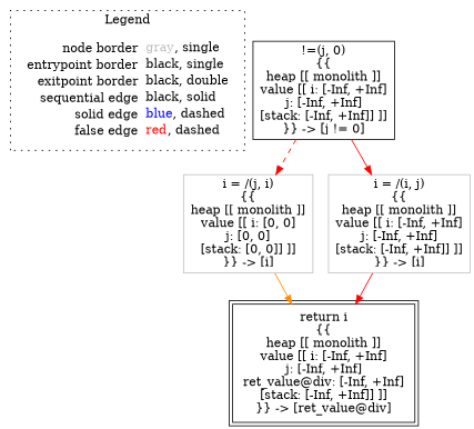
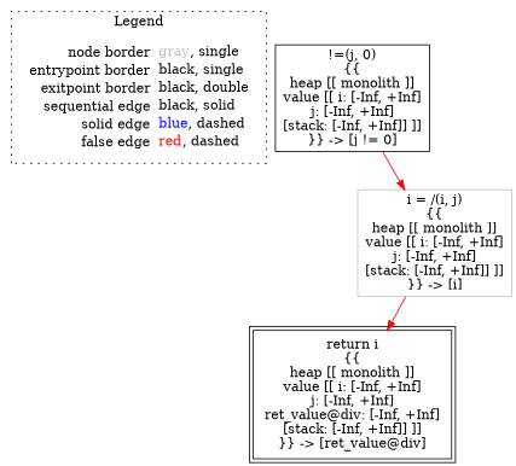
  digraph {
    node [shape=rect color=black]
    edge [arrowhead=normal color=red]
    n1 [label=<<table border="0" cellpadding="2" cellspacing="0" cellborder="0"><tr><td align="right">node border&nbsp;</td><td align="left"><font color="gray">gray</font>, single</td></tr><tr><td align="right">entrypoint border&nbsp;</td><td align="left"><font color="black">black</font>, single</td></tr><tr><td align="right">exitpoint border&nbsp;</td><td align="left"><font color="black">black</font>, double</td></tr><tr><td align="right">sequential edge&nbsp;</td><td align="left"><font color="black">black</font>, solid</td></tr><tr><td align="right">solid edge&nbsp;</td><td align="left"><font color="blue">blue</font>, dashed</td></tr><tr><td align="right">false edge&nbsp;</td><td align="left"><font color="red">red</font>, dashed</td></tr></table>> shape=plaintext color=""]
    n2 [label=<!=(j, 0)<BR/>{{<BR/>heap [[ monolith ]]<BR/>value [[ i: [-Inf, +Inf]<BR/>j: [-Inf, +Inf]<BR/>[stack: [-Inf, +Inf]] ]]<BR/>}} -&gt; [j != 0]>]
-   n3 [color=gray label=<i = /(j, i)<BR/>{{<BR/>heap [[ monolith ]]<BR/>value [[ i: [0, 0]<BR/>j: [0, 0]<BR/>[stack: [0, 0]] ]]<BR/>}} -&gt; [i]>]
    n4 [color=gray label=<i = /(i, j)<BR/>{{<BR/>heap [[ monolith ]]<BR/>value [[ i: [-Inf, +Inf]<BR/>j: [-Inf, +Inf]<BR/>[stack: [-Inf, +Inf]] ]]<BR/>}} -&gt; [i]>]
    n5 [label=<return i<BR/>{{<BR/>heap [[ monolith ]]<BR/>value [[ i: [-Inf, +Inf]<BR/>j: [-Inf, +Inf]<BR/>ret_value@div: [-Inf, +Inf]<BR/>[stack: [-Inf, +Inf]] ]]<BR/>}} -&gt; [ret_value@div]> peripheries=2]
    subgraph cluster_1 {
      label=Legend
      style=dotted
      n1
    }
-   n2 -> n3 [style=dashed]
    n2 -> n4 [style=solid]
-   n3 -> n5 [color=darkorange]
    n4 -> n5
  }
